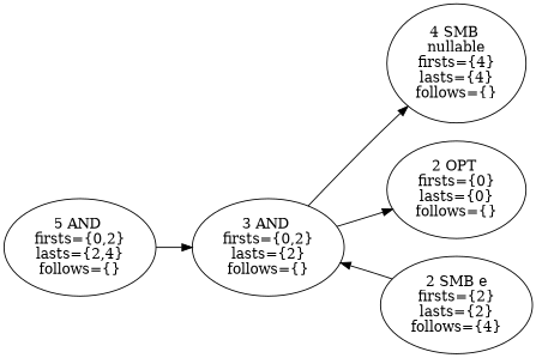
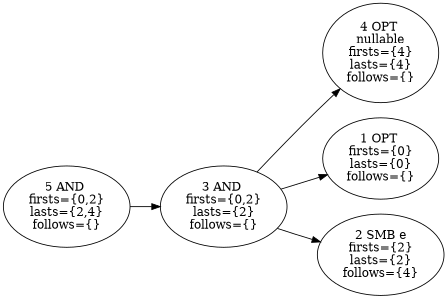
  digraph {
    rankdir=LR
    n1 [label="5 AND \nfirsts={0,2}\nlasts={2,4}\nfollows={}"]
    n2 [label="3 AND \nfirsts={0,2}\nlasts={2}\nfollows={}"]
-   n3 [label="4 SMB \nnullable\nfirsts={4}\nlasts={4}\nfollows={}"]
-   n4 [label="2 OPT \nfirsts={0}\nlasts={0}\nfollows={}"]
+   n3 [label="4 OPT \nnullable\nfirsts={4}\nlasts={4}\nfollows={}"]
+   n4 [label="1 OPT \nfirsts={0}\nlasts={0}\nfollows={}"]
    n5 [label="2 SMB e\nfirsts={2}\nlasts={2}\nfollows={4}"]
    n1 -> n2
    n2 -> n3
    n2 -> n4
-   n5 -> n2
+   n2 -> n5
  }
